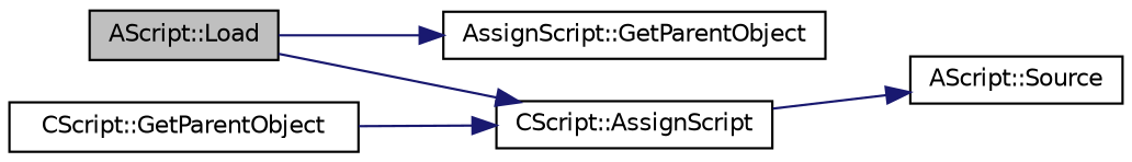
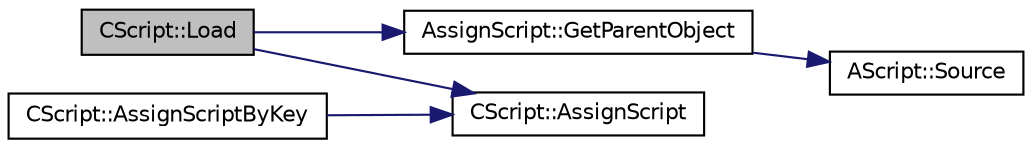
  digraph {
    rankdir=LR
    node [color=black fillcolor=white fontname=Helvetica fontsize=10 shape=record style=filled]
    edge [color=midnightblue fontname=Helvetica fontsize=10 labelfontname=Helvetica labelfontsize=10 style=solid]
-   n1 [fillcolor=grey75 fontcolor=black height=0.2 label="AScript::Load" width=0.4]
+   n1 [fillcolor=grey75 fontcolor=black height=0.2 label="CScript::Load" width=0.4]
    n2 [height=0.2 label="AssignScript::GetParentObject" width=0.4]
    n3 [height=0.2 label="CScript::AssignScript" width=0.4]
-   n4 [height=0.2 label="CScript::GetParentObject" width=0.4]
+   n4 [height=0.2 label="CScript::AssignScriptByKey" width=0.4]
    n5 [height=0.2 label="AScript::Source" width=0.4]
    n1 -> n2
    n1 -> n3
-   n3 -> n5
+   n2 -> n5
    n4 -> n3
  }
